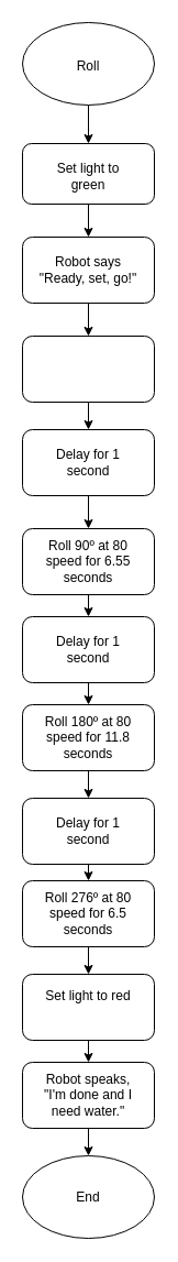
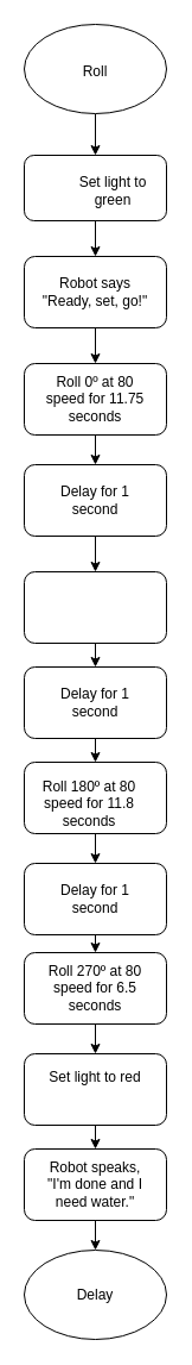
  <mxCell id="0" />
  <mxCell id="1" parent="0" />
  <mxCell id="2" style="edgeStyle=orthogonalEdgeStyle;rounded=0;orthogonalLoop=1;jettySize=auto;html=1;entryX=0.5;entryY=0;entryDx=0;entryDy=0;" parent="1" source="3" target="6" edge="1"><mxGeometry relative="1" as="geometry" /></mxCell>
  <mxCell id="3" value="" style="ellipse;whiteSpace=wrap;html=1;" parent="1" vertex="1"><mxGeometry x="20" y="20" width="120" height="75" as="geometry" /></mxCell>
  <mxCell id="4" value="Roll" style="text;html=1;strokeColor=none;fillColor=none;align=center;verticalAlign=middle;whiteSpace=wrap;rounded=0;" parent="1" vertex="1"><mxGeometry x="50" y="45" width="60" height="30" as="geometry" /></mxCell>
  <mxCell id="5" style="edgeStyle=orthogonalEdgeStyle;rounded=0;orthogonalLoop=1;jettySize=auto;html=1;exitX=0.5;exitY=1;exitDx=0;exitDy=0;entryX=0.5;entryY=0;entryDx=0;entryDy=0;" parent="1" source="6" target="9" edge="1"><mxGeometry relative="1" as="geometry" /></mxCell>
  <mxCell id="6" value="" style="rounded=1;whiteSpace=wrap;html=1;" parent="1" vertex="1"><mxGeometry x="20" y="130" width="120" height="55" as="geometry" /></mxCell>
- <mxCell id="7" value="Set light to green" style="text;html=1;strokeColor=none;fillColor=none;align=center;verticalAlign=middle;whiteSpace=wrap;rounded=0;" parent="1" vertex="1"><mxGeometry x="50" y="145" width="60" height="30" as="geometry" /></mxCell>
+ <mxCell id="7" value="Set light to green" style="text;html=1;strokeColor=none;fillColor=none;align=center;verticalAlign=middle;whiteSpace=wrap;rounded=0;" parent="1" vertex="1"><mxGeometry x="65" y="145" width="60" height="30" as="geometry" /></mxCell>
  <mxCell id="8" style="edgeStyle=orthogonalEdgeStyle;rounded=0;orthogonalLoop=1;jettySize=auto;html=1;exitX=0.5;exitY=1;exitDx=0;exitDy=0;entryX=0.5;entryY=0;entryDx=0;entryDy=0;" parent="1" source="9" target="12" edge="1"><mxGeometry relative="1" as="geometry" /></mxCell>
  <mxCell id="9" value="" style="rounded=1;whiteSpace=wrap;html=1;" parent="1" vertex="1"><mxGeometry x="20" y="215" width="120" height="60" as="geometry" /></mxCell>
  <mxCell id="10" value="Robot says &quot;Ready, set, go!&quot;" style="text;html=1;strokeColor=none;fillColor=none;align=center;verticalAlign=middle;whiteSpace=wrap;rounded=0;" parent="1" vertex="1"><mxGeometry x="30" y="230" width="100" height="30" as="geometry" /></mxCell>
  <mxCell id="11" style="edgeStyle=orthogonalEdgeStyle;rounded=0;orthogonalLoop=1;jettySize=auto;html=1;exitX=0.5;exitY=1;exitDx=0;exitDy=0;entryX=0.5;entryY=0;entryDx=0;entryDy=0;" parent="1" source="12" target="15" edge="1"><mxGeometry relative="1" as="geometry" /></mxCell>
  <mxCell id="12" value="" style="rounded=1;whiteSpace=wrap;html=1;" parent="1" vertex="1"><mxGeometry x="20" y="305" width="120" height="60" as="geometry" /></mxCell>
+ <mxCell id="13" value="Roll 0º at 80 speed for 11.75 seconds" style="text;html=1;strokeColor=none;fillColor=none;align=center;verticalAlign=middle;whiteSpace=wrap;rounded=0;" parent="1" vertex="1"><mxGeometry x="30" y="320" width="100" height="30" as="geometry" /></mxCell>
  <mxCell id="14" style="edgeStyle=orthogonalEdgeStyle;rounded=0;orthogonalLoop=1;jettySize=auto;html=1;exitX=0.5;exitY=1;exitDx=0;exitDy=0;entryX=0.5;entryY=0;entryDx=0;entryDy=0;" parent="1" source="15" target="26" edge="1"><mxGeometry relative="1" as="geometry" /></mxCell>
  <mxCell id="15" value="" style="rounded=1;whiteSpace=wrap;html=1;" parent="1" vertex="1"><mxGeometry x="20" y="390" width="120" height="60" as="geometry" /></mxCell>
  <mxCell id="16" value="Delay for 1 second" style="text;html=1;strokeColor=none;fillColor=none;align=center;verticalAlign=middle;whiteSpace=wrap;rounded=0;" parent="1" vertex="1"><mxGeometry x="30" y="405" width="100" height="30" as="geometry" /></mxCell>
  <mxCell id="17" style="edgeStyle=orthogonalEdgeStyle;rounded=0;orthogonalLoop=1;jettySize=auto;html=1;exitX=0.5;exitY=1;exitDx=0;exitDy=0;entryX=0.5;entryY=0;entryDx=0;entryDy=0;" parent="1" target="21" edge="1"><mxGeometry relative="1" as="geometry"><mxPoint x="80" y="945" as="sourcePoint" /></mxGeometry></mxCell>
  <mxCell id="18" value="" style="rounded=1;whiteSpace=wrap;html=1;" parent="1" vertex="1"><mxGeometry x="20" y="885" width="120" height="60" as="geometry" /></mxCell>
  <mxCell id="19" value="Set light to red" style="text;html=1;strokeColor=none;fillColor=none;align=center;verticalAlign=middle;whiteSpace=wrap;rounded=0;" parent="1" vertex="1"><mxGeometry x="30" y="890" width="100" height="30" as="geometry" /></mxCell>
  <mxCell id="20" style="edgeStyle=orthogonalEdgeStyle;rounded=0;orthogonalLoop=1;jettySize=auto;html=1;exitX=0.5;exitY=1;exitDx=0;exitDy=0;entryX=0.5;entryY=0;entryDx=0;entryDy=0;" parent="1" source="21" target="23" edge="1"><mxGeometry relative="1" as="geometry" /></mxCell>
  <mxCell id="21" value="" style="rounded=1;whiteSpace=wrap;html=1;" parent="1" vertex="1"><mxGeometry x="20" y="965" width="120" height="60" as="geometry" /></mxCell>
  <mxCell id="22" value="Robot speaks, &quot;I'm done and I need water.&quot;" style="text;html=1;strokeColor=none;fillColor=none;align=center;verticalAlign=middle;whiteSpace=wrap;rounded=0;" parent="1" vertex="1"><mxGeometry x="30" y="980" width="100" height="30" as="geometry" /></mxCell>
  <mxCell id="23" value="" style="ellipse;whiteSpace=wrap;html=1;" parent="1" vertex="1"><mxGeometry x="20" y="1050" width="120" height="75" as="geometry" /></mxCell>
- <mxCell id="24" value="End" style="text;html=1;strokeColor=none;fillColor=none;align=center;verticalAlign=middle;whiteSpace=wrap;rounded=0;" parent="1" vertex="1"><mxGeometry x="50" y="1072.5" width="60" height="30" as="geometry" /></mxCell>
+ <mxCell id="24" value="Delay" style="text;html=1;strokeColor=none;fillColor=none;align=center;verticalAlign=middle;whiteSpace=wrap;rounded=0;" parent="1" vertex="1"><mxGeometry x="50" y="1072.5" width="60" height="30" as="geometry" /></mxCell>
  <mxCell id="25" style="edgeStyle=orthogonalEdgeStyle;rounded=0;orthogonalLoop=1;jettySize=auto;html=1;exitX=0.5;exitY=1;exitDx=0;exitDy=0;entryX=0.5;entryY=0;entryDx=0;entryDy=0;" parent="1" source="26" target="29" edge="1"><mxGeometry relative="1" as="geometry" /></mxCell>
  <mxCell id="26" value="" style="rounded=1;whiteSpace=wrap;html=1;" parent="1" vertex="1"><mxGeometry x="20" y="480" width="120" height="60" as="geometry" /></mxCell>
- <mxCell id="27" value="Roll 90º at 80 speed for 6.55 seconds" style="text;html=1;strokeColor=none;fillColor=none;align=center;verticalAlign=middle;whiteSpace=wrap;rounded=0;" parent="1" vertex="1"><mxGeometry x="30" y="495" width="100" height="30" as="geometry" /></mxCell>
  <mxCell id="28" style="edgeStyle=orthogonalEdgeStyle;rounded=0;orthogonalLoop=1;jettySize=auto;html=1;exitX=0.5;exitY=1;exitDx=0;exitDy=0;entryX=0.5;entryY=0;entryDx=0;entryDy=0;" parent="1" source="29" target="32" edge="1"><mxGeometry relative="1" as="geometry" /></mxCell>
  <mxCell id="29" value="" style="rounded=1;whiteSpace=wrap;html=1;" parent="1" vertex="1"><mxGeometry x="20" y="560" width="120" height="60" as="geometry" /></mxCell>
  <mxCell id="30" value="Delay for 1 second" style="text;html=1;strokeColor=none;fillColor=none;align=center;verticalAlign=middle;whiteSpace=wrap;rounded=0;" parent="1" vertex="1"><mxGeometry x="30" y="575" width="100" height="30" as="geometry" /></mxCell>
  <mxCell id="31" style="edgeStyle=orthogonalEdgeStyle;rounded=0;orthogonalLoop=1;jettySize=auto;html=1;exitX=0.5;exitY=1;exitDx=0;exitDy=0;entryX=0.5;entryY=0;entryDx=0;entryDy=0;" parent="1" source="32" target="38" edge="1"><mxGeometry relative="1" as="geometry" /></mxCell>
  <mxCell id="32" value="" style="rounded=1;whiteSpace=wrap;html=1;" parent="1" vertex="1"><mxGeometry x="20" y="640" width="120" height="60" as="geometry" /></mxCell>
- <mxCell id="33" value="Roll 180º at 80 speed for 11.8 seconds" style="text;html=1;strokeColor=none;fillColor=none;align=center;verticalAlign=middle;whiteSpace=wrap;rounded=0;" parent="1" vertex="1"><mxGeometry x="30" y="655" width="100" height="30" as="geometry" /></mxCell>
+ <mxCell id="33" value="Roll 180º at 80 speed for 11.8 seconds" style="text;html=1;strokeColor=none;fillColor=none;align=center;verticalAlign=middle;whiteSpace=wrap;rounded=0;" parent="1" vertex="1"><mxGeometry x="25" y="660" width="100" height="30" as="geometry" /></mxCell>
  <mxCell id="34" style="edgeStyle=orthogonalEdgeStyle;rounded=0;orthogonalLoop=1;jettySize=auto;html=1;exitX=0.5;exitY=1;exitDx=0;exitDy=0;entryX=0.5;entryY=0;entryDx=0;entryDy=0;" parent="1" target="18" edge="1"><mxGeometry relative="1" as="geometry"><mxPoint x="80" y="850" as="sourcePoint" /></mxGeometry></mxCell>
  <mxCell id="35" value="" style="rounded=1;whiteSpace=wrap;html=1;" parent="1" vertex="1"><mxGeometry x="20" y="800" width="120" height="60" as="geometry" /></mxCell>
- <mxCell id="36" value="Roll 276º at 80 speed for 6.5 seconds" style="text;html=1;strokeColor=none;fillColor=none;align=center;verticalAlign=middle;whiteSpace=wrap;rounded=0;" parent="1" vertex="1"><mxGeometry x="30" y="815" width="100" height="30" as="geometry" /></mxCell>
+ <mxCell id="36" value="Roll 270º at 80 speed for 6.5 seconds" style="text;html=1;strokeColor=none;fillColor=none;align=center;verticalAlign=middle;whiteSpace=wrap;rounded=0;" parent="1" vertex="1"><mxGeometry x="30" y="815" width="100" height="30" as="geometry" /></mxCell>
  <mxCell id="37" style="edgeStyle=orthogonalEdgeStyle;rounded=0;orthogonalLoop=1;jettySize=auto;html=1;exitX=0.5;exitY=1;exitDx=0;exitDy=0;entryX=0.5;entryY=0;entryDx=0;entryDy=0;" parent="1" source="38" target="35" edge="1"><mxGeometry relative="1" as="geometry" /></mxCell>
  <mxCell id="38" value="" style="rounded=1;whiteSpace=wrap;html=1;" parent="1" vertex="1"><mxGeometry x="20" y="725" width="120" height="60" as="geometry" /></mxCell>
  <mxCell id="39" value="Delay for 1 second" style="text;html=1;strokeColor=none;fillColor=none;align=center;verticalAlign=middle;whiteSpace=wrap;rounded=0;" parent="1" vertex="1"><mxGeometry x="30" y="740" width="100" height="30" as="geometry" /></mxCell>
